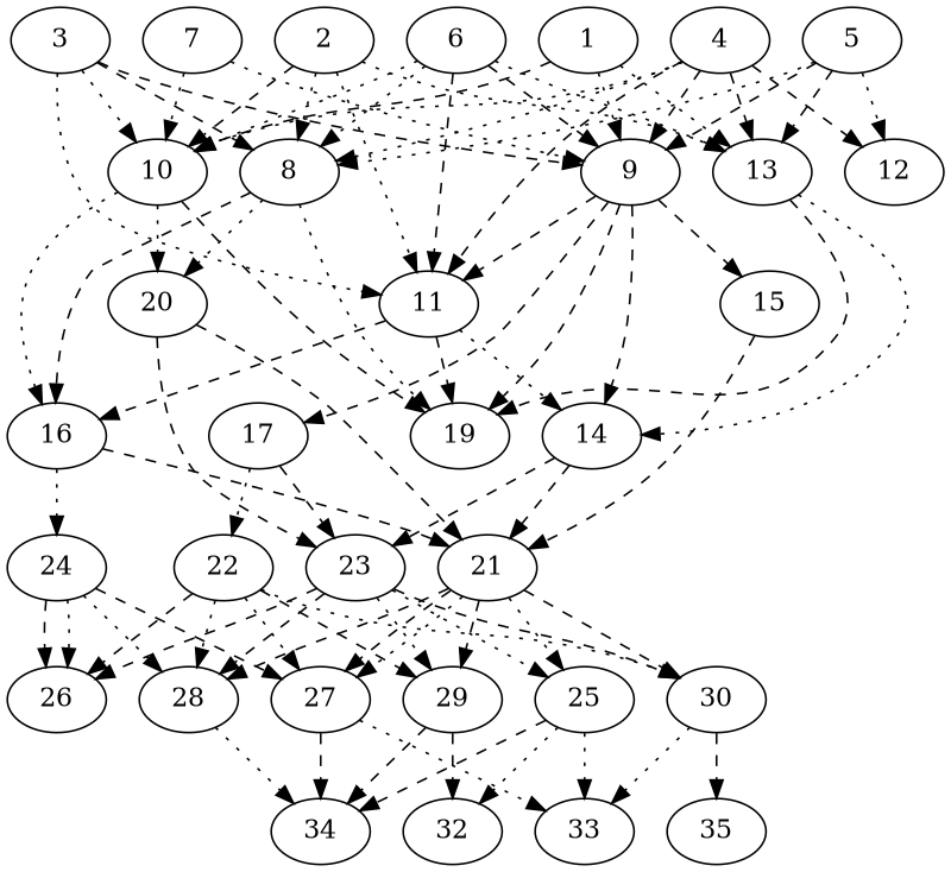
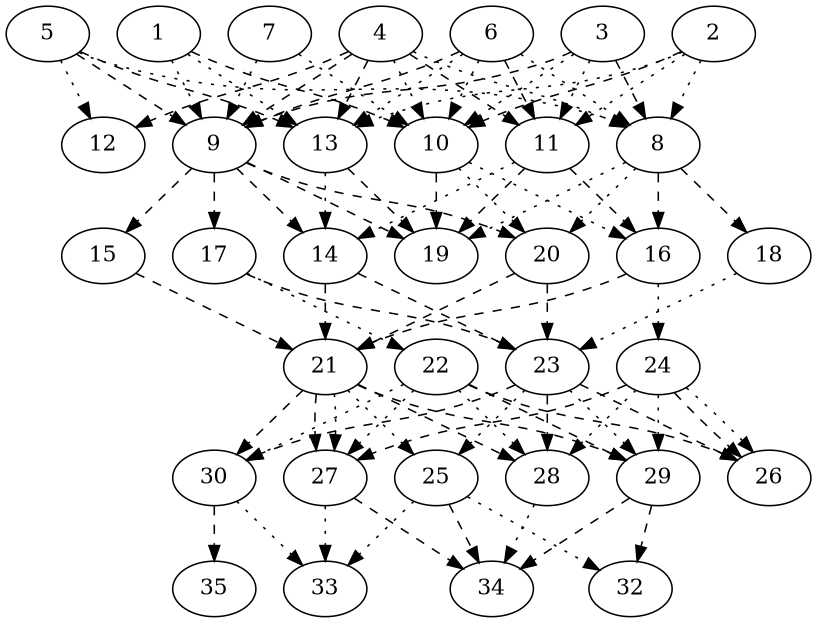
  digraph {
    fontname="DejaVu Serif"
    node [alpha=0.12 fontname="DejaVu Serif"]
    edge [fontname="DejaVu Serif" style=dashed]
    1 [expect_size=35169280]
    9 [expect_size=20399104]
    10 [expect_size=16028672]
    13 [alpha=0.08 expect_size=9293824]
    19 [alpha=0.14 expect_size=13363200]
    20 [alpha=0.18 expect_size=42219520]
    14 [alpha=0.07 expect_size=15630336]
    15 [alpha=0.01 expect_size=50035712]
    17 [alpha=0.03 expect_size=51286016]
    16 [alpha=0.11 expect_size=29173760]
    21 [alpha=0.15 expect_size=23144448]
    23 [alpha=0.03 expect_size=26954752]
    22 [alpha=0.16 expect_size=52323328]
    24 [alpha=0.17 expect_size=45669376]
    2 [alpha=0.09 expect_size=15352832]
    8 [alpha=0.17 expect_size=51415040]
    11 [expect_size=8135680]
+   18 [alpha=0.19 expect_size=19493888]
    3 [alpha=0.03 expect_size=20466688]
    4 [alpha=0.15 expect_size=21032960]
    12 [alpha=0.09 expect_size=35957760]
    5 [alpha=0.11 expect_size=44922880]
    6 [alpha=0.09 expect_size=51404800]
    7 [alpha=0.07 expect_size=48130048]
    25 [alpha=0.08 expect_size=14361600]
    27 [alpha=0.07 expect_size=41665536]
    28 [alpha=0.15 expect_size=47623168]
    29 [alpha=0.10 expect_size=45370368]
    30 [alpha=0.09 expect_size=31285248]
    26 [alpha=0.19 expect_size=16100352]
    32 [alpha=0.03 expect_size=14012416]
    33 [alpha=0.18 expect_size=50860032]
    34 [alpha=0.18 expect_size=10798080]
    35 [alpha=0.17 expect_size=51172352]
    1 -> 9 [style=dotted]
    1 -> 10
    1 -> 13 [style=dotted]
    9 -> 19
-   9 -> 11
+   9 -> 20
    9 -> 14
    9 -> 15
    9 -> 17
    10 -> 19
    10 -> 20 [style=dotted]
    10 -> 16 [style=dotted]
    13 -> 19
    13 -> 14 [style=dotted]
    20 -> 21
    20 -> 23
    14 -> 21
    14 -> 23
    15 -> 21
    17 -> 23
    17 -> 22 [style=dotted]
    16 -> 21
    16 -> 24 [style=dotted]
    21 -> 25 [style=dotted]
    21 -> 27
    21 -> 27 [style=dotted]
    21 -> 28
    21 -> 29
    21 -> 30
    23 -> 25 [style=dotted]
    23 -> 28
    23 -> 29 [style=dotted]
    23 -> 30
    23 -> 26
    22 -> 27 [style=dotted]
    22 -> 28 [style=dotted]
    22 -> 29
    22 -> 30 [style=dotted]
    22 -> 26
    24 -> 27
    24 -> 28 [style=dotted]
+   24 -> 29 [style=dotted]
    24 -> 26
    24 -> 26 [style=dotted]
    2 -> 10
    2 -> 13 [style=dotted]
    2 -> 8 [style=dotted]
    2 -> 11 [style=dotted]
    8 -> 19 [style=dotted]
    8 -> 20 [style=dotted]
    8 -> 16
+   8 -> 18
    11 -> 19
    11 -> 14 [style=dotted]
    11 -> 16
+   18 -> 23 [style=dotted]
    3 -> 9
    3 -> 10 [style=dotted]
    3 -> 8
    3 -> 11 [style=dotted]
    4 -> 9
    4 -> 10 [style=dotted]
    4 -> 13
    4 -> 8 [style=dotted]
    4 -> 11
    4 -> 12
    5 -> 9
    5 -> 13
    5 -> 8 [style=dotted]
    5 -> 12 [style=dotted]
    6 -> 9
    6 -> 10 [style=dotted]
    6 -> 13 [style=dotted]
    6 -> 8 [style=dotted]
    6 -> 11
    7 -> 9 [style=dotted]
    7 -> 10 [style=dotted]
    25 -> 32 [style=dotted]
    25 -> 33 [style=dotted]
    25 -> 34
    27 -> 33 [style=dotted]
    27 -> 34
    28 -> 34 [style=dotted]
    29 -> 32
    29 -> 34
    30 -> 33 [style=dotted]
    30 -> 35
  }
